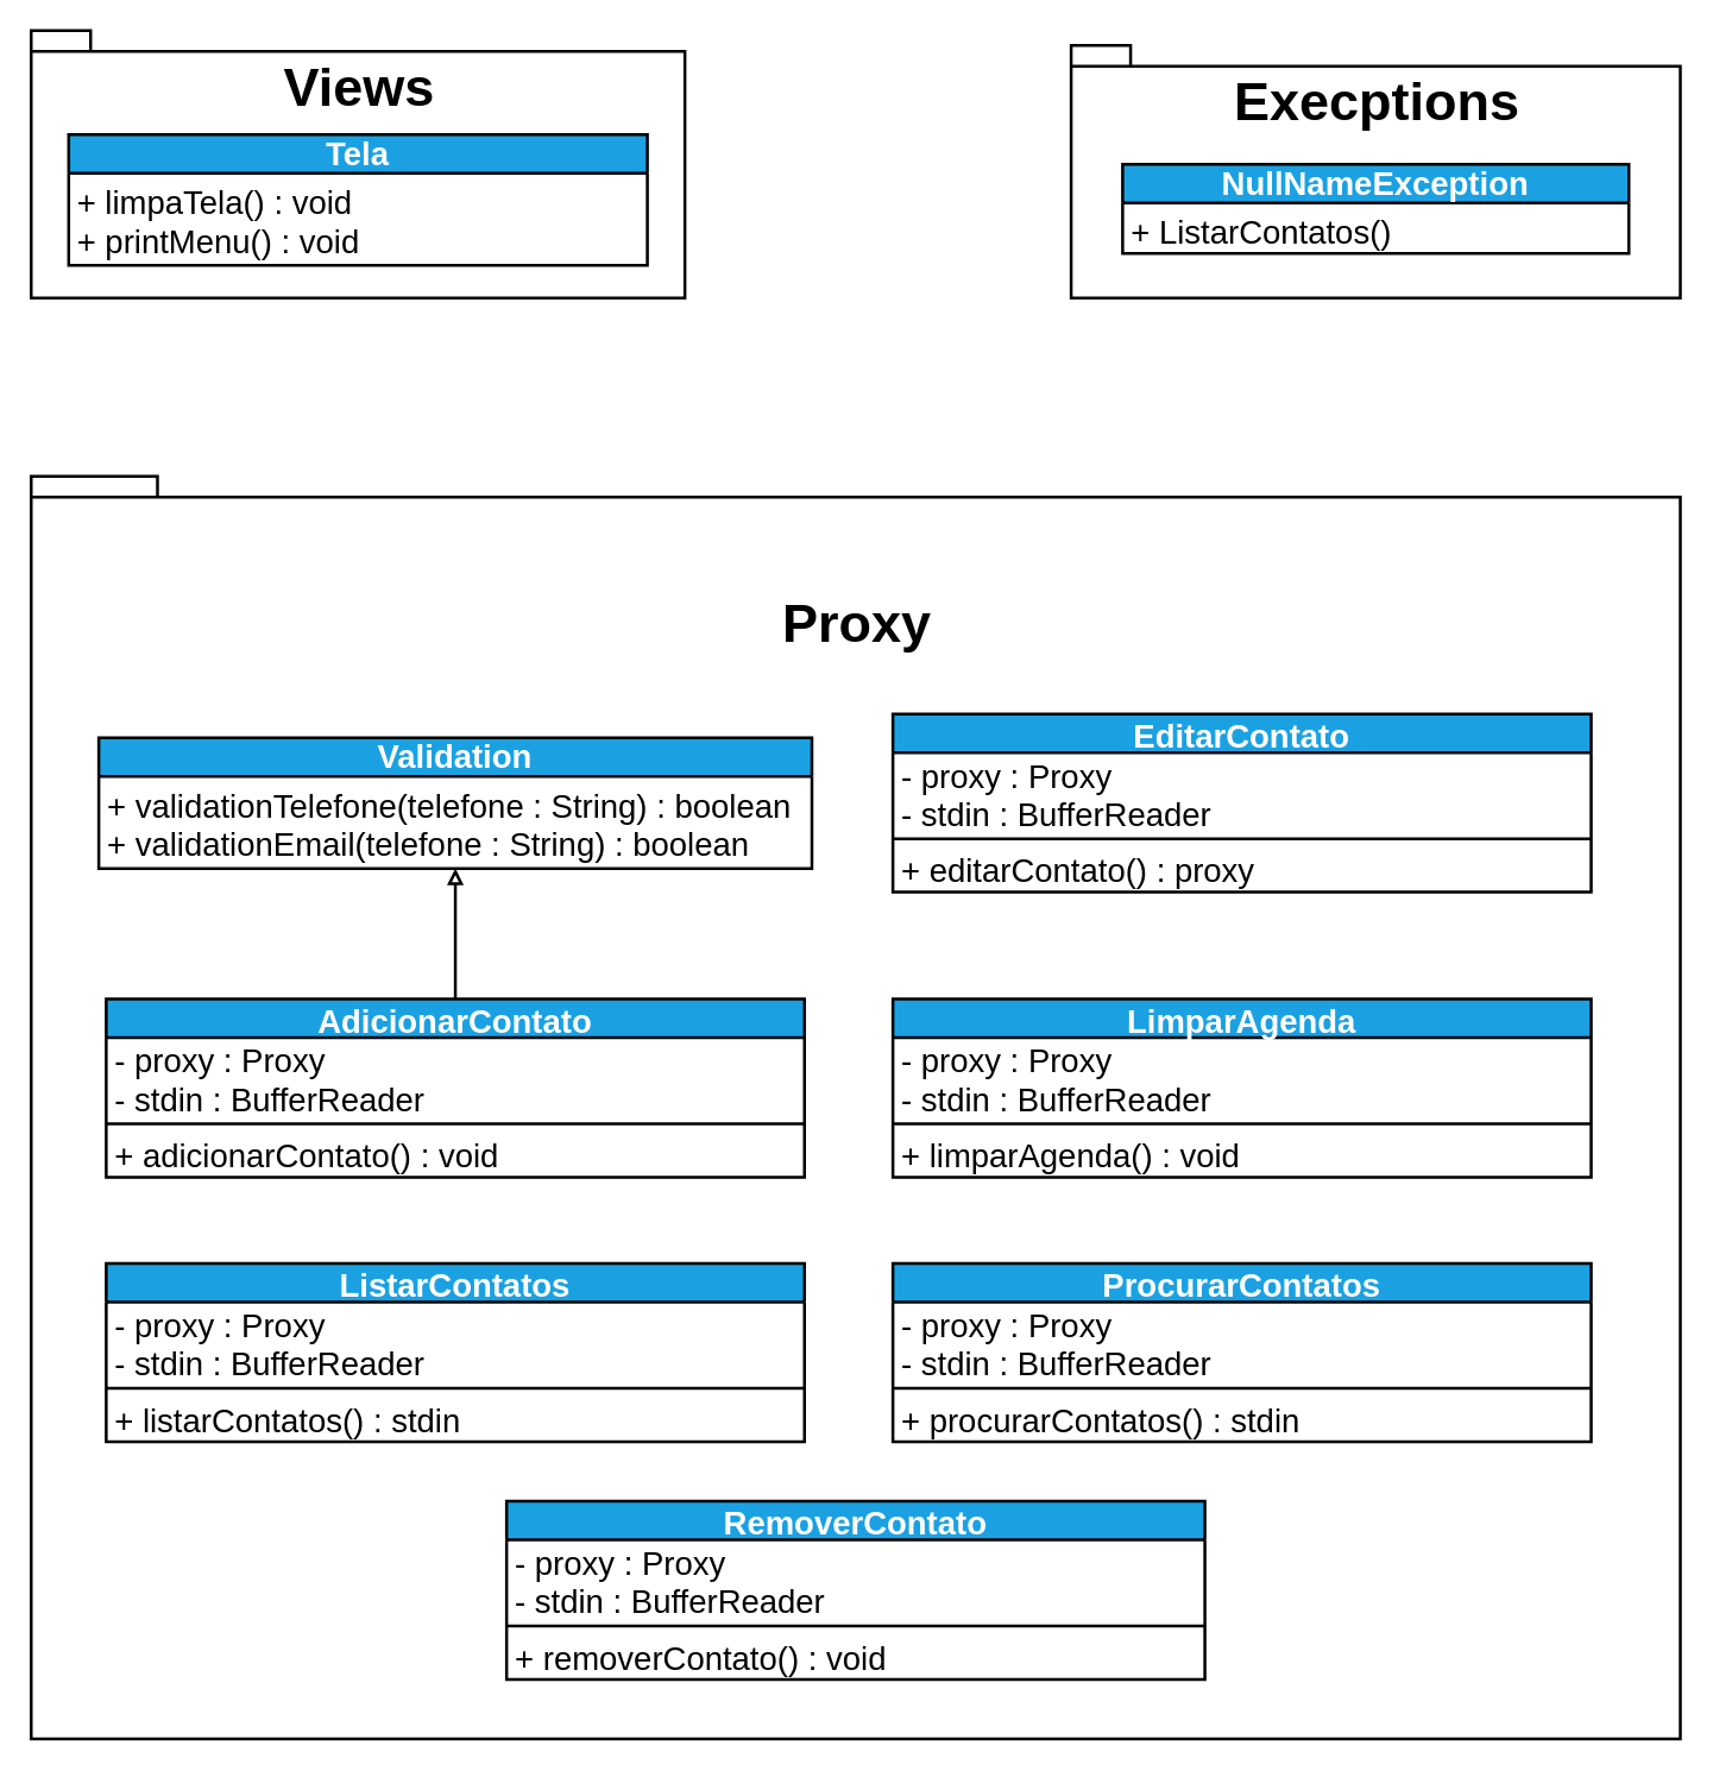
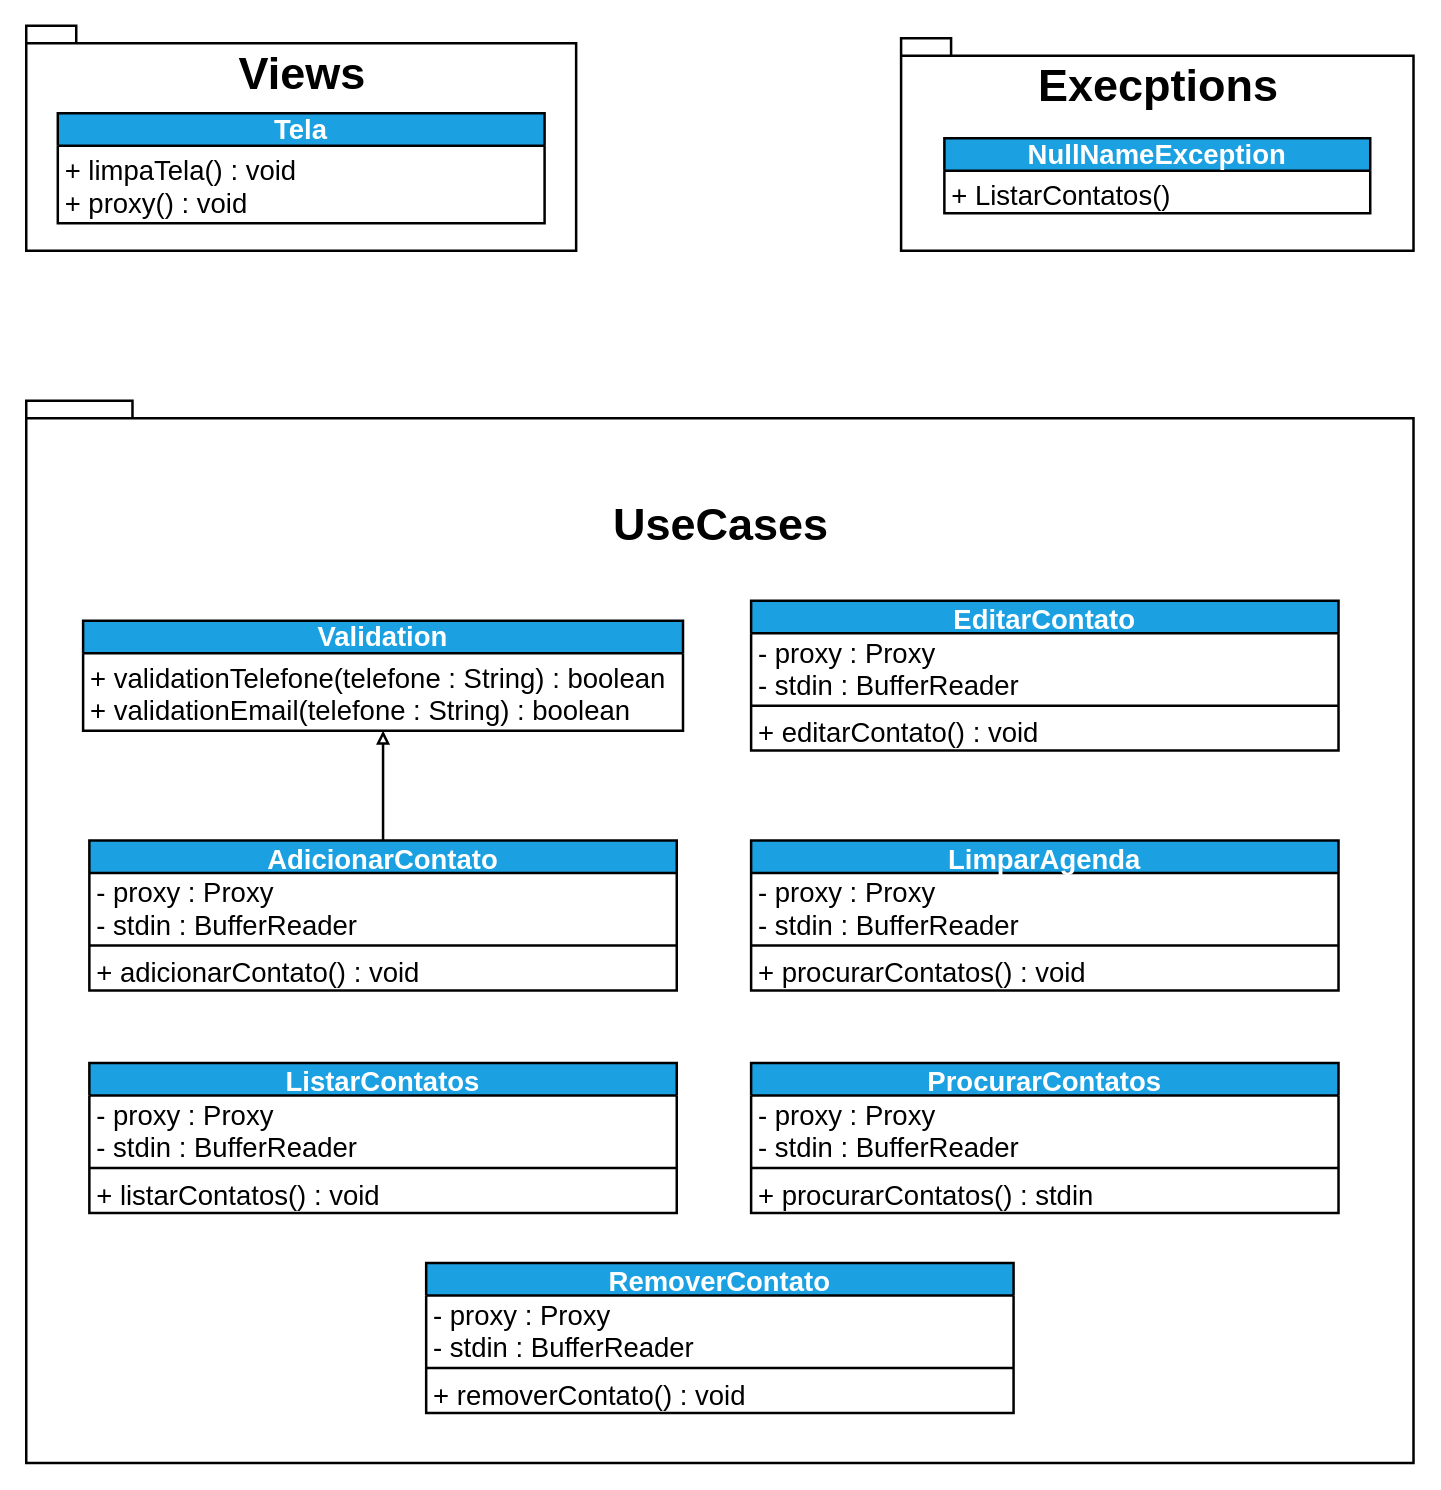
  <mxCell id="0" />
  <mxCell id="1" parent="0" />
- <mxCell id="2" value="&lt;p style=&quot;line-height: 2.6 ; font-size: 36px&quot;&gt;Proxy&lt;/p&gt;" style="shape=folder;fontStyle=1;spacingTop=10;tabWidth=40;tabHeight=14;tabPosition=left;html=1;fontSize=22;strokeColor=default;strokeWidth=2;verticalAlign=top;" parent="1" vertex="1"><mxGeometry x="20.5" y="320" width="1110" height="850" as="geometry" /></mxCell>
+ <mxCell id="2" value="&lt;p style=&quot;line-height: 2.6 ; font-size: 36px&quot;&gt;UseCases&lt;/p&gt;" style="shape=folder;fontStyle=1;spacingTop=10;tabWidth=40;tabHeight=14;tabPosition=left;html=1;fontSize=22;strokeColor=default;strokeWidth=2;verticalAlign=top;" parent="1" vertex="1"><mxGeometry x="20.5" y="320" width="1110" height="850" as="geometry" /></mxCell>
  <mxCell id="3" value="&lt;font style=&quot;font-size: 36px&quot;&gt;Views&lt;/font&gt;" style="shape=folder;fontStyle=1;spacingTop=10;tabWidth=40;tabHeight=14;tabPosition=left;html=1;fontSize=22;strokeColor=default;strokeWidth=2;verticalAlign=top;" parent="1" vertex="1"><mxGeometry x="20.5" y="20" width="440" height="180" as="geometry" /></mxCell>
  <mxCell id="4" value="Tela" style="swimlane;fontStyle=1;align=center;verticalAlign=bottom;childLayout=stackLayout;horizontal=1;startSize=26;horizontalStack=0;resizeParent=1;resizeParentMax=0;resizeLast=0;collapsible=1;marginBottom=0;fontSize=22;strokeColor=#000000;strokeWidth=2;fillColor=#1ba1e2;fontColor=#ffffff;" parent="1" vertex="1"><mxGeometry x="45.75" y="90" width="389.5" height="88" as="geometry" /></mxCell>
- <mxCell id="5" value="+ limpaTela() : void&#10;+ printMenu() : void" style="text;strokeColor=none;fillColor=none;align=left;verticalAlign=top;spacingLeft=4;spacingRight=4;overflow=hidden;rotatable=0;points=[[0,0.5],[1,0.5]];portConstraint=eastwest;fontSize=22;strokeWidth=2;" parent="4" vertex="1"><mxGeometry y="26" width="389.5" height="62" as="geometry" /></mxCell>
+ <mxCell id="5" value="+ limpaTela() : void&#10;+ proxy() : void" style="text;strokeColor=none;fillColor=none;align=left;verticalAlign=top;spacingLeft=4;spacingRight=4;overflow=hidden;rotatable=0;points=[[0,0.5],[1,0.5]];portConstraint=eastwest;fontSize=22;strokeWidth=2;" parent="4" vertex="1"><mxGeometry y="26" width="389.5" height="62" as="geometry" /></mxCell>
  <mxCell id="6" value="Validation" style="swimlane;fontStyle=1;align=center;verticalAlign=bottom;childLayout=stackLayout;horizontal=1;startSize=26;horizontalStack=0;resizeParent=1;resizeParentMax=0;resizeLast=0;collapsible=1;marginBottom=0;fontSize=22;strokeColor=#000000;strokeWidth=2;fillColor=#1ba1e2;fontColor=#ffffff;" parent="1" vertex="1"><mxGeometry x="66" y="496" width="480" height="88" as="geometry" /></mxCell>
  <mxCell id="7" value="+ validationTelefone(telefone : String) : boolean&#10;+ validationEmail(telefone : String) : boolean" style="text;strokeColor=none;fillColor=none;align=left;verticalAlign=top;spacingLeft=4;spacingRight=4;overflow=hidden;rotatable=0;points=[[0,0.5],[1,0.5]];portConstraint=eastwest;fontSize=22;strokeWidth=2;" parent="6" vertex="1"><mxGeometry y="26" width="480" height="62" as="geometry" /></mxCell>
  <mxCell id="8" style="edgeStyle=none;html=1;exitX=0.5;exitY=0;exitDx=0;exitDy=0;entryX=0.5;entryY=1;entryDx=0;entryDy=0;fontSize=22;endArrow=block;endFill=0;strokeWidth=2;" parent="1" source="9" target="6" edge="1"><mxGeometry relative="1" as="geometry" /></mxCell>
  <mxCell id="9" value="AdicionarContato" style="swimlane;fontStyle=1;align=center;verticalAlign=middle;childLayout=stackLayout;horizontal=1;startSize=26;horizontalStack=0;resizeParent=1;resizeParentMax=0;resizeLast=0;collapsible=1;marginBottom=0;fontSize=22;strokeColor=#000000;strokeWidth=2;fillColor=#1ba1e2;fontColor=#ffffff;" parent="1" vertex="1"><mxGeometry x="71" y="672" width="470" height="120" as="geometry" /></mxCell>
  <mxCell id="10" value="- proxy : Proxy&#10;- stdin : BufferReader" style="text;strokeColor=none;fillColor=none;align=left;verticalAlign=middle;spacingLeft=4;spacingRight=4;overflow=hidden;rotatable=0;points=[[0,0.5],[1,0.5]];portConstraint=eastwest;fontSize=22;" parent="9" vertex="1"><mxGeometry y="26" width="470" height="54" as="geometry" /></mxCell>
  <mxCell id="11" value="" style="line;strokeWidth=2;fillColor=none;align=left;verticalAlign=middle;spacingTop=-1;spacingLeft=3;spacingRight=3;rotatable=0;labelPosition=right;points=[];portConstraint=eastwest;fontSize=22;" parent="9" vertex="1"><mxGeometry y="80" width="470" height="8" as="geometry" /></mxCell>
  <mxCell id="12" value="+ adicionarContato() : void" style="text;strokeColor=none;fillColor=none;align=left;verticalAlign=middle;spacingLeft=4;spacingRight=4;overflow=hidden;rotatable=0;points=[[0,0.5],[1,0.5]];portConstraint=eastwest;fontSize=22;" parent="9" vertex="1"><mxGeometry y="88" width="470" height="32" as="geometry" /></mxCell>
  <mxCell id="13" value="EditarContato" style="swimlane;fontStyle=1;align=center;verticalAlign=middle;childLayout=stackLayout;horizontal=1;startSize=26;horizontalStack=0;resizeParent=1;resizeParentMax=0;resizeLast=0;collapsible=1;marginBottom=0;fontSize=22;strokeColor=#000000;strokeWidth=2;fillColor=#1ba1e2;fontColor=#ffffff;" parent="1" vertex="1"><mxGeometry x="600.5" y="480" width="470" height="120" as="geometry" /></mxCell>
  <mxCell id="14" value="- proxy : Proxy&#10;- stdin : BufferReader" style="text;strokeColor=none;fillColor=none;align=left;verticalAlign=middle;spacingLeft=4;spacingRight=4;overflow=hidden;rotatable=0;points=[[0,0.5],[1,0.5]];portConstraint=eastwest;fontSize=22;" parent="13" vertex="1"><mxGeometry y="26" width="470" height="54" as="geometry" /></mxCell>
  <mxCell id="15" value="" style="line;strokeWidth=2;fillColor=none;align=left;verticalAlign=middle;spacingTop=-1;spacingLeft=3;spacingRight=3;rotatable=0;labelPosition=right;points=[];portConstraint=eastwest;fontSize=22;" parent="13" vertex="1"><mxGeometry y="80" width="470" height="8" as="geometry" /></mxCell>
- <mxCell id="16" value="+ editarContato() : proxy" style="text;strokeColor=none;fillColor=none;align=left;verticalAlign=middle;spacingLeft=4;spacingRight=4;overflow=hidden;rotatable=0;points=[[0,0.5],[1,0.5]];portConstraint=eastwest;fontSize=22;" parent="13" vertex="1"><mxGeometry y="88" width="470" height="32" as="geometry" /></mxCell>
+ <mxCell id="16" value="+ editarContato() : void" style="text;strokeColor=none;fillColor=none;align=left;verticalAlign=middle;spacingLeft=4;spacingRight=4;overflow=hidden;rotatable=0;points=[[0,0.5],[1,0.5]];portConstraint=eastwest;fontSize=22;" parent="13" vertex="1"><mxGeometry y="88" width="470" height="32" as="geometry" /></mxCell>
  <mxCell id="17" value="LimparAgenda" style="swimlane;fontStyle=1;align=center;verticalAlign=middle;childLayout=stackLayout;horizontal=1;startSize=26;horizontalStack=0;resizeParent=1;resizeParentMax=0;resizeLast=0;collapsible=1;marginBottom=0;fontSize=22;strokeColor=#000000;strokeWidth=2;fillColor=#1ba1e2;fontColor=#ffffff;" parent="1" vertex="1"><mxGeometry x="600.5" y="672" width="470" height="120" as="geometry" /></mxCell>
  <mxCell id="18" value="- proxy : Proxy&#10;- stdin : BufferReader" style="text;strokeColor=none;fillColor=none;align=left;verticalAlign=middle;spacingLeft=4;spacingRight=4;overflow=hidden;rotatable=0;points=[[0,0.5],[1,0.5]];portConstraint=eastwest;fontSize=22;" parent="17" vertex="1"><mxGeometry y="26" width="470" height="54" as="geometry" /></mxCell>
  <mxCell id="19" value="" style="line;strokeWidth=2;fillColor=none;align=left;verticalAlign=middle;spacingTop=-1;spacingLeft=3;spacingRight=3;rotatable=0;labelPosition=right;points=[];portConstraint=eastwest;fontSize=22;" parent="17" vertex="1"><mxGeometry y="80" width="470" height="8" as="geometry" /></mxCell>
- <mxCell id="20" value="+ limparAgenda() : void" style="text;strokeColor=none;fillColor=none;align=left;verticalAlign=middle;spacingLeft=4;spacingRight=4;overflow=hidden;rotatable=0;points=[[0,0.5],[1,0.5]];portConstraint=eastwest;fontSize=22;" parent="17" vertex="1"><mxGeometry y="88" width="470" height="32" as="geometry" /></mxCell>
+ <mxCell id="20" value="+ procurarContatos() : void" style="text;strokeColor=none;fillColor=none;align=left;verticalAlign=middle;spacingLeft=4;spacingRight=4;overflow=hidden;rotatable=0;points=[[0,0.5],[1,0.5]];portConstraint=eastwest;fontSize=22;" parent="17" vertex="1"><mxGeometry y="88" width="470" height="32" as="geometry" /></mxCell>
  <mxCell id="21" value="ProcurarContatos" style="swimlane;fontStyle=1;align=center;verticalAlign=middle;childLayout=stackLayout;horizontal=1;startSize=26;horizontalStack=0;resizeParent=1;resizeParentMax=0;resizeLast=0;collapsible=1;marginBottom=0;fontSize=22;strokeColor=#000000;strokeWidth=2;fillColor=#1ba1e2;fontColor=#ffffff;" parent="1" vertex="1"><mxGeometry x="600.5" y="850" width="470" height="120" as="geometry" /></mxCell>
  <mxCell id="22" value="- proxy : Proxy&#10;- stdin : BufferReader" style="text;strokeColor=none;fillColor=none;align=left;verticalAlign=middle;spacingLeft=4;spacingRight=4;overflow=hidden;rotatable=0;points=[[0,0.5],[1,0.5]];portConstraint=eastwest;fontSize=22;" parent="21" vertex="1"><mxGeometry y="26" width="470" height="54" as="geometry" /></mxCell>
  <mxCell id="23" value="" style="line;strokeWidth=2;fillColor=none;align=left;verticalAlign=middle;spacingTop=-1;spacingLeft=3;spacingRight=3;rotatable=0;labelPosition=right;points=[];portConstraint=eastwest;fontSize=22;" parent="21" vertex="1"><mxGeometry y="80" width="470" height="8" as="geometry" /></mxCell>
  <mxCell id="24" value="+ procurarContatos() : stdin" style="text;strokeColor=none;fillColor=none;align=left;verticalAlign=middle;spacingLeft=4;spacingRight=4;overflow=hidden;rotatable=0;points=[[0,0.5],[1,0.5]];portConstraint=eastwest;fontSize=22;" parent="21" vertex="1"><mxGeometry y="88" width="470" height="32" as="geometry" /></mxCell>
  <mxCell id="25" value="ListarContatos" style="swimlane;fontStyle=1;align=center;verticalAlign=middle;childLayout=stackLayout;horizontal=1;startSize=26;horizontalStack=0;resizeParent=1;resizeParentMax=0;resizeLast=0;collapsible=1;marginBottom=0;fontSize=22;strokeColor=#000000;strokeWidth=2;fillColor=#1ba1e2;fontColor=#ffffff;" parent="1" vertex="1"><mxGeometry x="71" y="850" width="470" height="120" as="geometry" /></mxCell>
  <mxCell id="26" value="- proxy : Proxy&#10;- stdin : BufferReader" style="text;strokeColor=none;fillColor=none;align=left;verticalAlign=middle;spacingLeft=4;spacingRight=4;overflow=hidden;rotatable=0;points=[[0,0.5],[1,0.5]];portConstraint=eastwest;fontSize=22;" parent="25" vertex="1"><mxGeometry y="26" width="470" height="54" as="geometry" /></mxCell>
  <mxCell id="27" value="" style="line;strokeWidth=2;fillColor=none;align=left;verticalAlign=middle;spacingTop=-1;spacingLeft=3;spacingRight=3;rotatable=0;labelPosition=right;points=[];portConstraint=eastwest;fontSize=22;" parent="25" vertex="1"><mxGeometry y="80" width="470" height="8" as="geometry" /></mxCell>
- <mxCell id="28" value="+ listarContatos() : stdin" style="text;strokeColor=none;fillColor=none;align=left;verticalAlign=middle;spacingLeft=4;spacingRight=4;overflow=hidden;rotatable=0;points=[[0,0.5],[1,0.5]];portConstraint=eastwest;fontSize=22;" parent="25" vertex="1"><mxGeometry y="88" width="470" height="32" as="geometry" /></mxCell>
+ <mxCell id="28" value="+ listarContatos() : void" style="text;strokeColor=none;fillColor=none;align=left;verticalAlign=middle;spacingLeft=4;spacingRight=4;overflow=hidden;rotatable=0;points=[[0,0.5],[1,0.5]];portConstraint=eastwest;fontSize=22;" parent="25" vertex="1"><mxGeometry y="88" width="470" height="32" as="geometry" /></mxCell>
  <mxCell id="29" value="RemoverContato" style="swimlane;fontStyle=1;align=center;verticalAlign=middle;childLayout=stackLayout;horizontal=1;startSize=26;horizontalStack=0;resizeParent=1;resizeParentMax=0;resizeLast=0;collapsible=1;marginBottom=0;fontSize=22;strokeColor=#000000;strokeWidth=2;fillColor=#1ba1e2;fontColor=#ffffff;" parent="1" vertex="1"><mxGeometry x="340.5" y="1010" width="470" height="120" as="geometry" /></mxCell>
  <mxCell id="30" value="- proxy : Proxy&#10;- stdin : BufferReader" style="text;strokeColor=none;fillColor=none;align=left;verticalAlign=middle;spacingLeft=4;spacingRight=4;overflow=hidden;rotatable=0;points=[[0,0.5],[1,0.5]];portConstraint=eastwest;fontSize=22;" parent="29" vertex="1"><mxGeometry y="26" width="470" height="54" as="geometry" /></mxCell>
  <mxCell id="31" value="" style="line;strokeWidth=2;fillColor=none;align=left;verticalAlign=middle;spacingTop=-1;spacingLeft=3;spacingRight=3;rotatable=0;labelPosition=right;points=[];portConstraint=eastwest;fontSize=22;" parent="29" vertex="1"><mxGeometry y="80" width="470" height="8" as="geometry" /></mxCell>
  <mxCell id="32" value="+ removerContato() : void" style="text;strokeColor=none;fillColor=none;align=left;verticalAlign=middle;spacingLeft=4;spacingRight=4;overflow=hidden;rotatable=0;points=[[0,0.5],[1,0.5]];portConstraint=eastwest;fontSize=22;" parent="29" vertex="1"><mxGeometry y="88" width="470" height="32" as="geometry" /></mxCell>
  <mxCell id="33" value="&lt;font style=&quot;font-size: 36px&quot;&gt;Execptions&lt;/font&gt;" style="shape=folder;fontStyle=1;spacingTop=10;tabWidth=40;tabHeight=14;tabPosition=left;html=1;fontSize=22;strokeColor=default;strokeWidth=2;verticalAlign=top;" parent="1" vertex="1"><mxGeometry x="720.5" y="30" width="410" height="170" as="geometry" /></mxCell>
  <mxCell id="34" value="NullNameException" style="swimlane;fontStyle=1;align=center;verticalAlign=bottom;childLayout=stackLayout;horizontal=1;startSize=26;horizontalStack=0;resizeParent=1;resizeParentMax=0;resizeLast=0;collapsible=1;marginBottom=0;fontSize=22;strokeColor=#000000;strokeWidth=2;fillColor=#1ba1e2;fontColor=#ffffff;" parent="1" vertex="1"><mxGeometry x="755.13" y="110" width="340.75" height="60" as="geometry" /></mxCell>
  <mxCell id="35" value="+ ListarContatos()" style="text;strokeColor=none;fillColor=none;align=left;verticalAlign=top;spacingLeft=4;spacingRight=4;overflow=hidden;rotatable=0;points=[[0,0.5],[1,0.5]];portConstraint=eastwest;fontSize=22;strokeWidth=2;" parent="34" vertex="1"><mxGeometry y="26" width="340.75" height="34" as="geometry" /></mxCell>
